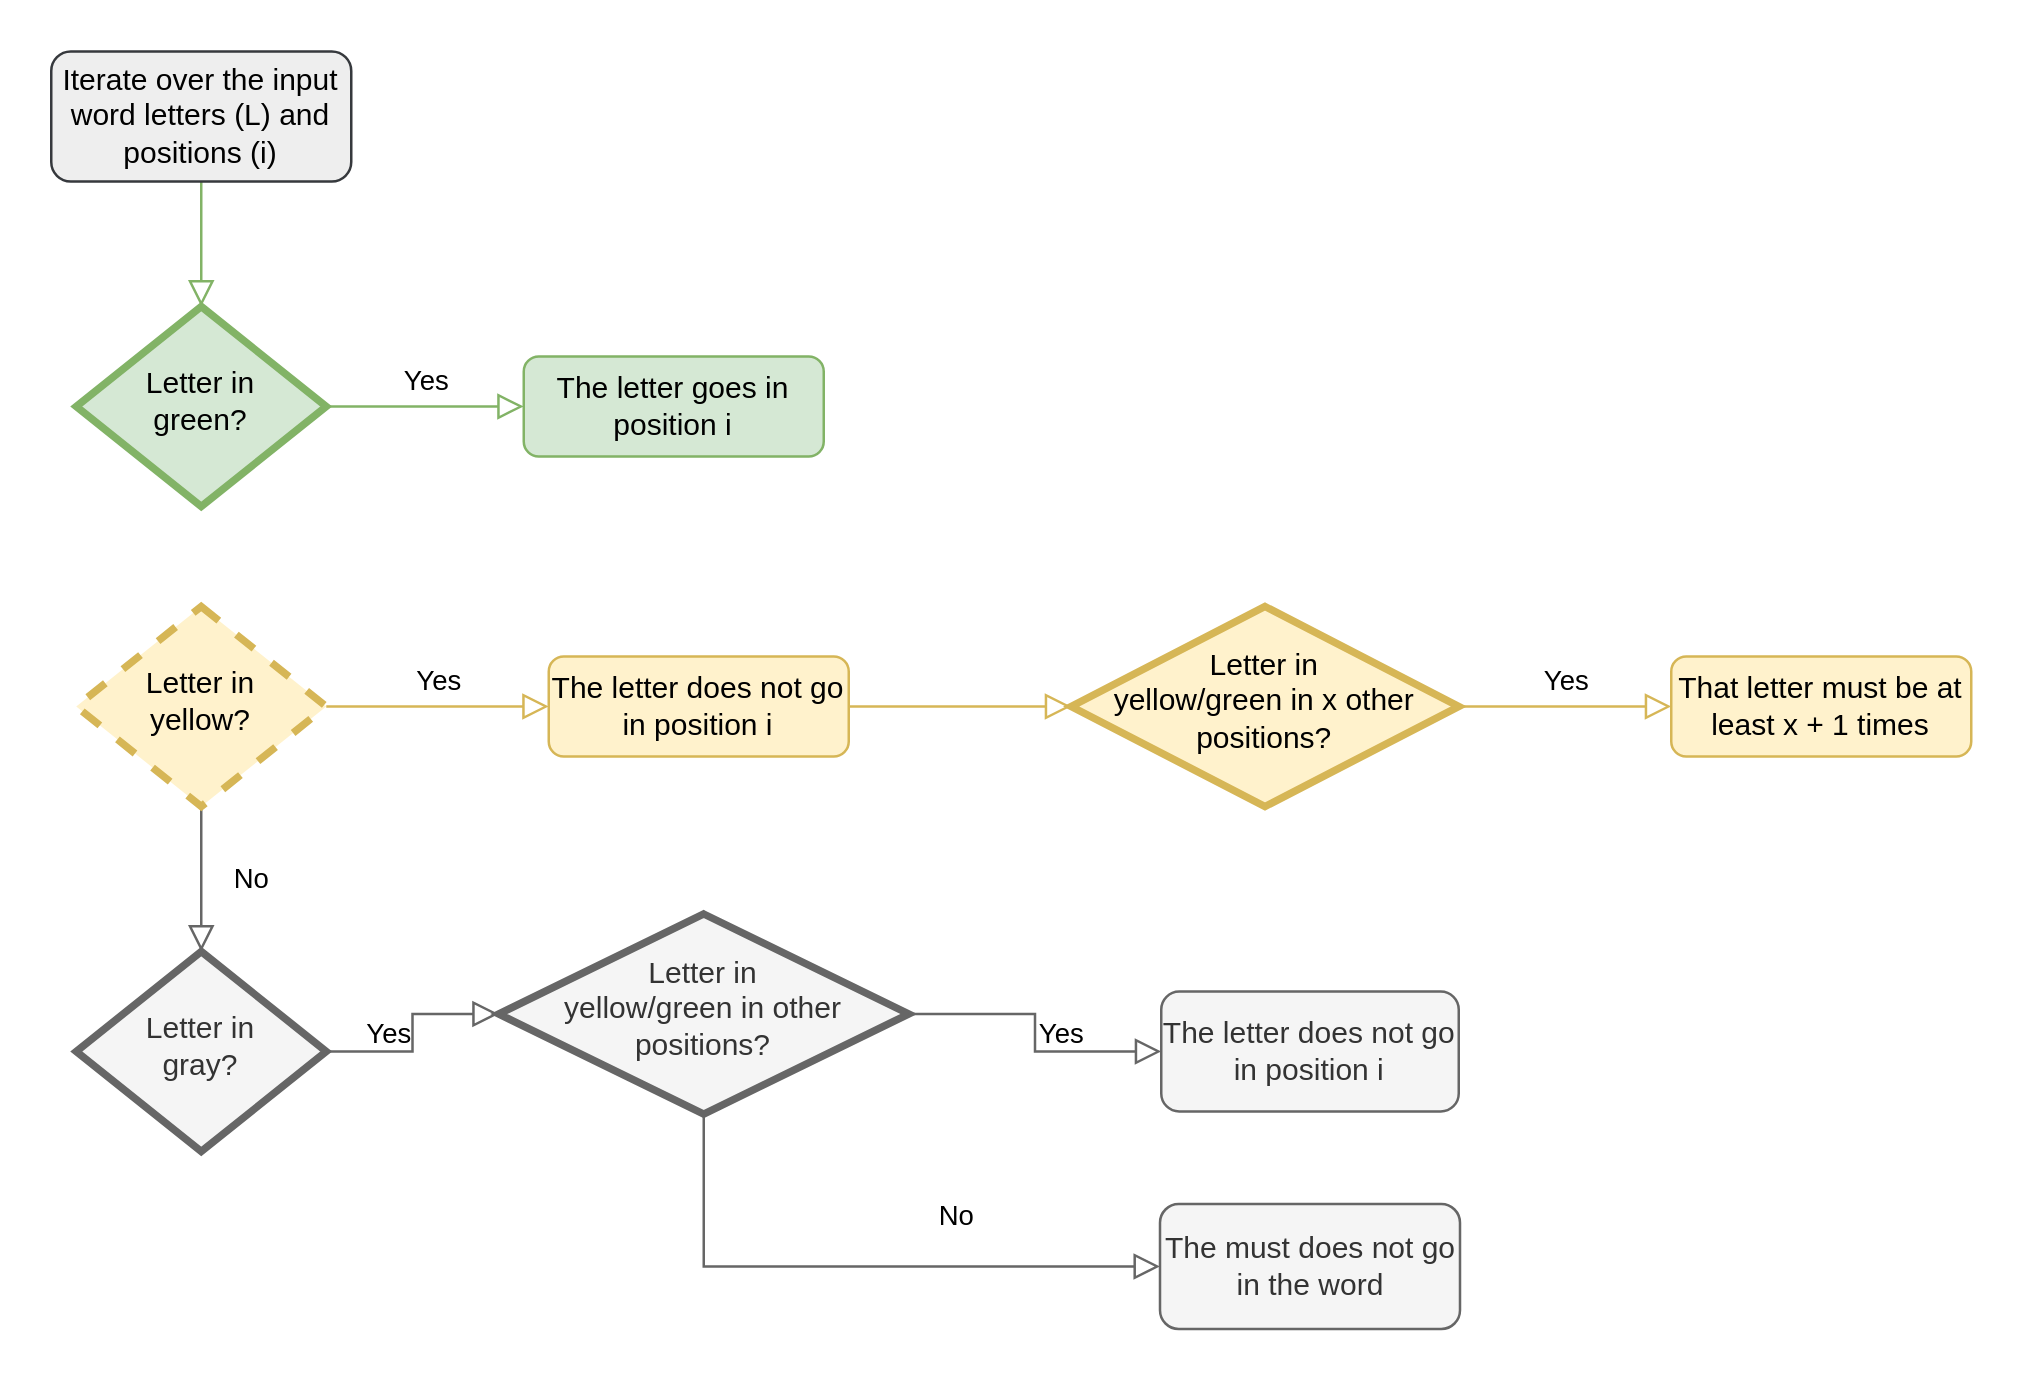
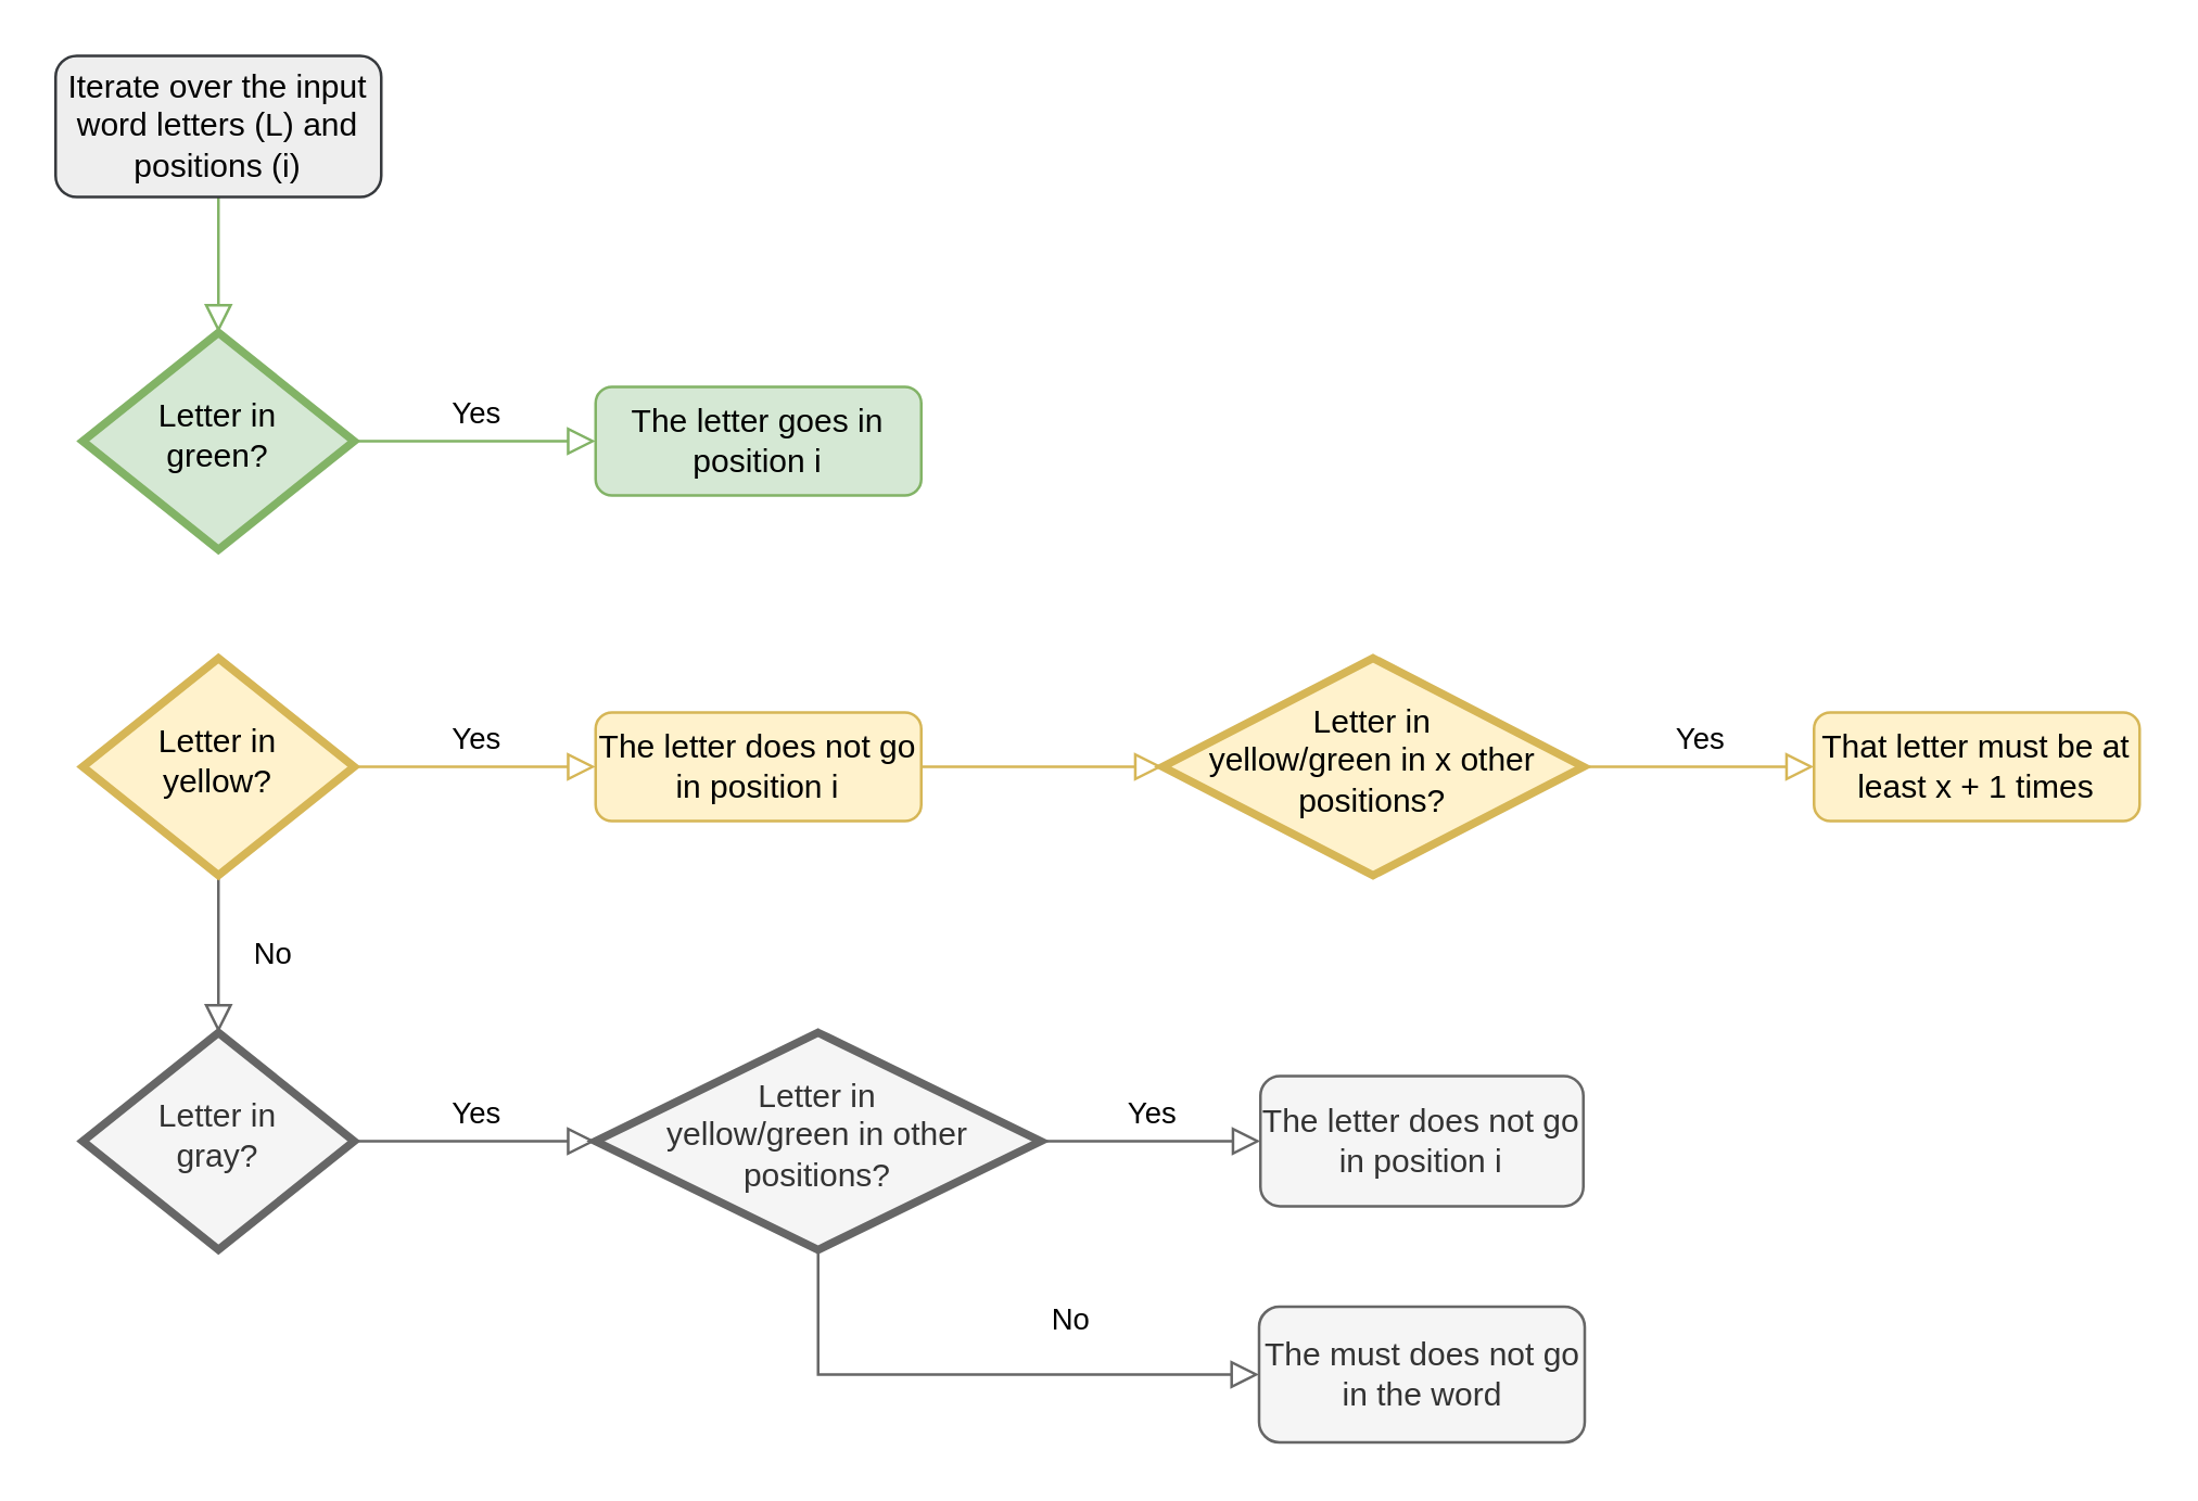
  <mxCell id="0" />
  <mxCell id="1" parent="0" />
  <mxCell id="2" value="" style="rounded=0;html=1;jettySize=auto;orthogonalLoop=1;fontSize=11;endArrow=block;endFill=0;endSize=8;strokeWidth=1;shadow=0;labelBackgroundColor=none;edgeStyle=orthogonalEdgeStyle;fillColor=#d5e8d4;strokeColor=#82b366;" parent="1" source="3" target="5" edge="1"><mxGeometry relative="1" as="geometry" /></mxCell>
  <mxCell id="3" value="Iterate over the input word letters (L) and positions (i)" style="rounded=1;whiteSpace=wrap;html=1;fontSize=12;glass=0;strokeWidth=1;shadow=0;fillColor=#eeeeee;strokeColor=#36393d;" parent="1" vertex="1"><mxGeometry x="20" y="20" width="120" height="52" as="geometry" /></mxCell>
  <mxCell id="4" value="Yes" style="edgeStyle=orthogonalEdgeStyle;rounded=0;html=1;jettySize=auto;orthogonalLoop=1;fontSize=11;endArrow=block;endFill=0;endSize=8;strokeWidth=1;shadow=0;labelBackgroundColor=none;fillColor=#d5e8d4;strokeColor=#82b366;" parent="1" source="5" target="6" edge="1"><mxGeometry y="10" relative="1" as="geometry"><mxPoint as="offset" /></mxGeometry></mxCell>
  <mxCell id="5" value="Letter in &lt;br&gt;green?" style="rhombus;whiteSpace=wrap;html=1;shadow=0;fontFamily=Helvetica;fontSize=12;align=center;strokeWidth=3;spacing=6;spacingTop=-4;fillColor=#d5e8d4;strokeColor=#82b366;" parent="1" vertex="1"><mxGeometry x="30" y="122" width="100" height="80" as="geometry" /></mxCell>
- <mxCell id="6" value="The letter goes in position i" style="rounded=1;whiteSpace=wrap;html=1;fontSize=12;glass=0;strokeWidth=1;shadow=0;fillColor=#d5e8d4;strokeColor=#82b366;" parent="1" vertex="1"><mxGeometry x="209" y="142" width="120" height="40" as="geometry" /></mxCell>
+ <mxCell id="6" value="The letter goes in position i" style="rounded=1;whiteSpace=wrap;html=1;fontSize=12;glass=0;strokeWidth=1;shadow=0;fillColor=#d5e8d4;strokeColor=#82b366;" parent="1" vertex="1"><mxGeometry x="219" y="142" width="120" height="40" as="geometry" /></mxCell>
  <mxCell id="7" value="No" style="rounded=0;html=1;jettySize=auto;orthogonalLoop=1;fontSize=11;endArrow=block;endFill=0;endSize=8;strokeWidth=1;shadow=0;labelBackgroundColor=none;edgeStyle=orthogonalEdgeStyle;fillColor=#f5f5f5;strokeColor=#666666;" parent="1" source="9" target="13" edge="1"><mxGeometry y="20" relative="1" as="geometry"><mxPoint as="offset" /></mxGeometry></mxCell>
  <mxCell id="8" value="Yes" style="edgeStyle=orthogonalEdgeStyle;rounded=0;html=1;jettySize=auto;orthogonalLoop=1;fontSize=11;endArrow=block;endFill=0;endSize=8;strokeWidth=1;shadow=0;labelBackgroundColor=none;fillColor=#fff2cc;strokeColor=#d6b656;entryX=0;entryY=0.5;entryDx=0;entryDy=0;" parent="1" source="9" target="20" edge="1"><mxGeometry y="10" relative="1" as="geometry"><mxPoint as="offset" /><mxPoint x="240" y="326" as="targetPoint" /></mxGeometry></mxCell>
- <mxCell id="9" value="Letter in &lt;br&gt;yellow?" style="rhombus;whiteSpace=wrap;html=1;shadow=0;fontFamily=Helvetica;fontSize=12;align=center;strokeWidth=3;spacing=6;spacingTop=-4;fillColor=#fff2cc;strokeColor=#d6b656;dashed=1;" parent="1" vertex="1"><mxGeometry x="30" y="242" width="100" height="80" as="geometry" /></mxCell>
+ <mxCell id="9" value="Letter in &lt;br&gt;yellow?" style="rhombus;whiteSpace=wrap;html=1;shadow=0;fontFamily=Helvetica;fontSize=12;align=center;strokeWidth=3;spacing=6;spacingTop=-4;fillColor=#fff2cc;strokeColor=#d6b656;" parent="1" vertex="1"><mxGeometry x="30" y="242" width="100" height="80" as="geometry" /></mxCell>
  <mxCell id="10" value="Letter in &lt;br&gt;yellow/green in x other positions?" style="rhombus;whiteSpace=wrap;html=1;shadow=0;fontFamily=Helvetica;fontSize=12;align=center;strokeWidth=3;spacing=6;spacingTop=-4;fillColor=#fff2cc;strokeColor=#d6b656;" parent="1" vertex="1"><mxGeometry x="428" y="242" width="155" height="80" as="geometry" /></mxCell>
  <mxCell id="11" value="That letter must be at least x + 1 times" style="rounded=1;whiteSpace=wrap;html=1;fontSize=12;glass=0;strokeWidth=1;shadow=0;fillColor=#fff2cc;strokeColor=#d6b656;" parent="1" vertex="1"><mxGeometry x="668" y="262" width="120" height="40" as="geometry" /></mxCell>
  <mxCell id="12" value="Yes" style="edgeStyle=orthogonalEdgeStyle;rounded=0;html=1;jettySize=auto;orthogonalLoop=1;fontSize=11;endArrow=block;endFill=0;endSize=8;strokeWidth=1;shadow=0;labelBackgroundColor=none;entryX=0;entryY=0.5;entryDx=0;entryDy=0;fillColor=#fff2cc;strokeColor=#d6b656;exitX=1;exitY=0.5;exitDx=0;exitDy=0;" parent="1" source="10" target="11" edge="1"><mxGeometry y="10" relative="1" as="geometry"><mxPoint as="offset" /><mxPoint x="528" y="282" as="sourcePoint" /><mxPoint x="438" y="292" as="targetPoint" /></mxGeometry></mxCell>
  <mxCell id="13" value="Letter in &lt;br&gt;gray?" style="rhombus;whiteSpace=wrap;html=1;shadow=0;fontFamily=Helvetica;fontSize=12;align=center;strokeWidth=3;spacing=6;spacingTop=-4;fillColor=#f5f5f5;strokeColor=#666666;fontColor=#333333;" parent="1" vertex="1"><mxGeometry x="30" y="380" width="100" height="80" as="geometry" /></mxCell>
- <mxCell id="14" value="&lt;span&gt;Letter in&lt;/span&gt;&lt;br&gt;&lt;span&gt;yellow/green in other positions?&lt;/span&gt;" style="rhombus;whiteSpace=wrap;html=1;shadow=0;fontFamily=Helvetica;fontSize=12;align=center;strokeWidth=3;spacing=6;spacingTop=-4;fillColor=#f5f5f5;strokeColor=#666666;fontColor=#333333;" parent="1" vertex="1"><mxGeometry x="199" y="365" width="164" height="80" as="geometry" /></mxCell>
+ <mxCell id="14" value="&lt;span&gt;Letter in&lt;/span&gt;&lt;br&gt;&lt;span&gt;yellow/green in other positions?&lt;/span&gt;" style="rhombus;whiteSpace=wrap;html=1;shadow=0;fontFamily=Helvetica;fontSize=12;align=center;strokeWidth=3;spacing=6;spacingTop=-4;fillColor=#f5f5f5;strokeColor=#666666;fontColor=#333333;" parent="1" vertex="1"><mxGeometry x="219" y="380" width="164" height="80" as="geometry" /></mxCell>
  <mxCell id="15" value="The letter does not go in position i" style="rounded=1;whiteSpace=wrap;html=1;fontSize=12;glass=0;strokeWidth=1;shadow=0;fillColor=#f5f5f5;strokeColor=#666666;fontColor=#333333;" parent="1" vertex="1"><mxGeometry x="464" y="396" width="119" height="48" as="geometry" /></mxCell>
  <mxCell id="16" value="Yes" style="edgeStyle=orthogonalEdgeStyle;rounded=0;html=1;jettySize=auto;orthogonalLoop=1;fontSize=11;endArrow=block;endFill=0;endSize=8;strokeWidth=1;shadow=0;labelBackgroundColor=none;entryX=0;entryY=0.5;entryDx=0;entryDy=0;fillColor=#f5f5f5;strokeColor=#666666;exitX=1;exitY=0.5;exitDx=0;exitDy=0;" parent="1" source="14" target="15" edge="1"><mxGeometry y="10" relative="1" as="geometry"><mxPoint as="offset" /><mxPoint x="319" y="420" as="sourcePoint" /><mxPoint x="229" y="430" as="targetPoint" /></mxGeometry></mxCell>
  <mxCell id="17" value="No" style="rounded=0;html=1;jettySize=auto;orthogonalLoop=1;fontSize=11;endArrow=block;endFill=0;endSize=8;strokeWidth=1;shadow=0;labelBackgroundColor=none;edgeStyle=orthogonalEdgeStyle;exitX=0.5;exitY=1;exitDx=0;exitDy=0;fillColor=#f5f5f5;strokeColor=#666666;entryX=0;entryY=0.5;entryDx=0;entryDy=0;" parent="1" source="14" target="19" edge="1"><mxGeometry x="0.333" y="20" relative="1" as="geometry"><mxPoint as="offset" /><mxPoint x="99" y="470" as="sourcePoint" /><mxPoint x="269" y="512" as="targetPoint" /></mxGeometry></mxCell>
  <mxCell id="18" value="Yes" style="edgeStyle=orthogonalEdgeStyle;rounded=0;html=1;jettySize=auto;orthogonalLoop=1;fontSize=11;endArrow=block;endFill=0;endSize=8;strokeWidth=1;shadow=0;labelBackgroundColor=none;entryX=0;entryY=0.5;entryDx=0;entryDy=0;exitX=1;exitY=0.5;exitDx=0;exitDy=0;fillColor=#f5f5f5;strokeColor=#666666;" parent="1" source="13" target="14" edge="1"><mxGeometry y="10" relative="1" as="geometry"><mxPoint as="offset" /><mxPoint x="140" y="210" as="sourcePoint" /><mxPoint x="220" y="210" as="targetPoint" /></mxGeometry></mxCell>
  <mxCell id="19" value="The must does not go in the word" style="rounded=1;whiteSpace=wrap;html=1;fontSize=12;glass=0;strokeWidth=1;shadow=0;fillColor=#f5f5f5;strokeColor=#666666;fontColor=#333333;" parent="1" vertex="1"><mxGeometry x="463.5" y="481" width="120" height="50" as="geometry" /></mxCell>
  <mxCell id="20" value="The letter does not go in position i" style="rounded=1;whiteSpace=wrap;html=1;fontSize=12;glass=0;strokeWidth=1;shadow=0;fillColor=#fff2cc;strokeColor=#d6b656;" parent="1" vertex="1"><mxGeometry x="219" y="262" width="120" height="40" as="geometry" /></mxCell>
  <mxCell id="21" value="" style="edgeStyle=orthogonalEdgeStyle;rounded=0;html=1;jettySize=auto;orthogonalLoop=1;fontSize=11;endArrow=block;endFill=0;endSize=8;strokeWidth=1;shadow=0;labelBackgroundColor=none;fillColor=#fff2cc;strokeColor=#d6b656;entryX=0;entryY=0.5;entryDx=0;entryDy=0;exitX=1;exitY=0.5;exitDx=0;exitDy=0;" parent="1" source="20" target="10" edge="1"><mxGeometry y="10" relative="1" as="geometry"><mxPoint as="offset" /><mxPoint x="229" y="292" as="targetPoint" /><mxPoint x="140" y="292" as="sourcePoint" /></mxGeometry></mxCell>
